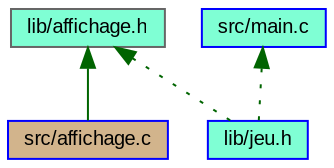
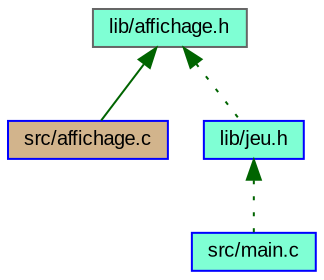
  digraph {
    fontname="Liberation Sans"
    node [color=blue fillcolor=aquamarine fontname="Liberation Sans" fontsize=10 shape=record style=filled]
    edge [color=darkgreen dir=back fontname="Liberation Sans" fontsize=10 labelfontname=Helvetica labelfontsize=10 style=dotted]
    n1 [color=gray40 fontcolor=black height=0.2 label="lib/affichage.h" width=0.4]
    n2 [fillcolor=tan height=0.2 label="src/affichage.c" width=0.4]
    n3 [height=0.2 label="lib/jeu.h" width=0.4]
    n4 [height=0.2 label="src/main.c" width=0.4]
    n1 -> n2 [style=solid]
    n1 -> n3
-   n4 -> n3
+   n3 -> n4
  }
